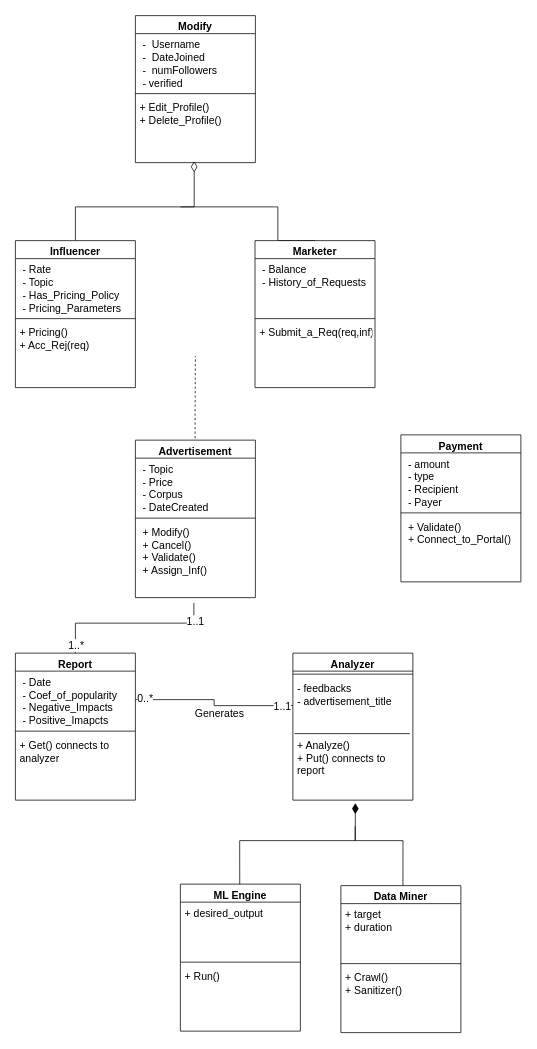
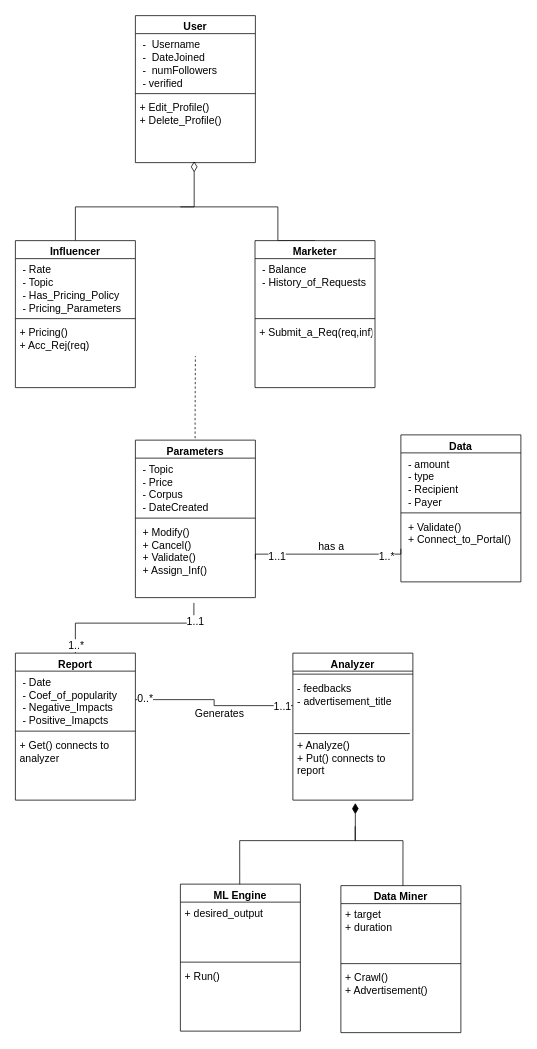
  <mxCell id="0" />
  <mxCell id="1" parent="0" />
- <mxCell id="2" value="Modify" style="swimlane;fontStyle=1;align=center;verticalAlign=top;childLayout=stackLayout;horizontal=1;startSize=24;horizontalStack=0;resizeParent=1;resizeParentMax=0;resizeLast=0;collapsible=1;marginBottom=0;fontSize=14;" parent="1" vertex="1"><mxGeometry x="180" y="20" width="160" height="196" as="geometry" /></mxCell>
+ <mxCell id="2" value="User" style="swimlane;fontStyle=1;align=center;verticalAlign=top;childLayout=stackLayout;horizontal=1;startSize=24;horizontalStack=0;resizeParent=1;resizeParentMax=0;resizeLast=0;collapsible=1;marginBottom=0;fontSize=14;" parent="1" vertex="1"><mxGeometry x="180" y="20" width="160" height="196" as="geometry" /></mxCell>
  <mxCell id="3" value=" -  Username&#10; -  DateJoined&#10; -  numFollowers&#10; - verified" style="text;strokeColor=none;fillColor=none;align=left;verticalAlign=top;spacingLeft=4;spacingRight=4;overflow=hidden;rotatable=0;points=[[0,0.5],[1,0.5]];portConstraint=eastwest;fontSize=14;" parent="2" vertex="1"><mxGeometry y="24" width="160" height="76" as="geometry" /></mxCell>
  <mxCell id="4" value="" style="line;strokeWidth=1;fillColor=none;align=left;verticalAlign=middle;spacingTop=-1;spacingLeft=3;spacingRight=3;rotatable=0;labelPosition=right;points=[];portConstraint=eastwest;fontSize=14;" parent="2" vertex="1"><mxGeometry y="100" width="160" height="8" as="geometry" /></mxCell>
  <mxCell id="5" value="+ Edit_Profile()&#10;+ Delete_Profile()&#10;" style="text;strokeColor=none;fillColor=none;align=left;verticalAlign=top;spacingLeft=4;spacingRight=4;overflow=hidden;rotatable=0;points=[[0,0.5],[1,0.5]];portConstraint=eastwest;fontSize=14;" parent="2" vertex="1"><mxGeometry y="108" width="160" height="88" as="geometry" /></mxCell>
  <mxCell id="6" style="edgeStyle=orthogonalEdgeStyle;rounded=0;orthogonalLoop=1;jettySize=auto;html=1;exitX=0.5;exitY=0;exitDx=0;exitDy=0;endArrow=diamondThin;endFill=0;entryX=0.49;entryY=0.979;entryDx=0;entryDy=0;entryPerimeter=0;targetPerimeterSpacing=7;endSize=12;sourcePerimeterSpacing=7;startSize=12;fontSize=14;" parent="1" source="7" target="5" edge="1"><mxGeometry relative="1" as="geometry"><mxPoint x="240" y="205" as="targetPoint" /><Array as="points"><mxPoint x="100" y="275" /><mxPoint x="258" y="275" /></Array></mxGeometry></mxCell>
  <mxCell id="7" value="Influencer" style="swimlane;fontStyle=1;align=center;verticalAlign=top;childLayout=stackLayout;horizontal=1;startSize=24;horizontalStack=0;resizeParent=1;resizeParentMax=0;resizeLast=0;collapsible=1;marginBottom=0;fontSize=14;" parent="1" vertex="1"><mxGeometry x="20" y="320" width="160" height="196" as="geometry" /></mxCell>
  <mxCell id="8" value=" - Rate&#10; - Topic&#10; - Has_Pricing_Policy&#10; - Pricing_Parameters" style="text;strokeColor=none;fillColor=none;align=left;verticalAlign=top;spacingLeft=4;spacingRight=4;overflow=hidden;rotatable=0;points=[[0,0.5],[1,0.5]];portConstraint=eastwest;fontSize=14;" parent="7" vertex="1"><mxGeometry y="24" width="160" height="76" as="geometry" /></mxCell>
  <mxCell id="9" value="" style="line;strokeWidth=1;fillColor=none;align=left;verticalAlign=middle;spacingTop=-1;spacingLeft=3;spacingRight=3;rotatable=0;labelPosition=right;points=[];portConstraint=eastwest;fontSize=14;" parent="7" vertex="1"><mxGeometry y="100" width="160" height="8" as="geometry" /></mxCell>
  <mxCell id="10" value="+ Pricing()&#10;+ Acc_Rej(req)" style="text;strokeColor=none;fillColor=none;align=left;verticalAlign=top;spacingLeft=4;spacingRight=4;overflow=hidden;rotatable=0;points=[[0,0.5],[1,0.5]];portConstraint=eastwest;fontSize=14;" parent="7" vertex="1"><mxGeometry y="108" width="160" height="88" as="geometry" /></mxCell>
  <mxCell id="11" style="edgeStyle=orthogonalEdgeStyle;rounded=0;orthogonalLoop=1;jettySize=auto;html=1;exitX=0.5;exitY=0;exitDx=0;exitDy=0;startSize=12;sourcePerimeterSpacing=7;endArrow=none;endFill=0;endSize=12;targetPerimeterSpacing=7;strokeWidth=1;fontSize=14;" parent="1" source="12" edge="1"><mxGeometry relative="1" as="geometry"><mxPoint x="240" y="275" as="targetPoint" /><Array as="points"><mxPoint x="370" y="275" /></Array></mxGeometry></mxCell>
  <mxCell id="12" value="Marketer" style="swimlane;fontStyle=1;align=center;verticalAlign=top;childLayout=stackLayout;horizontal=1;startSize=24;horizontalStack=0;resizeParent=1;resizeParentMax=0;resizeLast=0;collapsible=1;marginBottom=0;fontSize=14;" parent="1" vertex="1"><mxGeometry x="339.5" y="320" width="160" height="196" as="geometry" /></mxCell>
  <mxCell id="13" value=" - Balance&#10; - History_of_Requests" style="text;strokeColor=none;fillColor=none;align=left;verticalAlign=top;spacingLeft=4;spacingRight=4;overflow=hidden;rotatable=0;points=[[0,0.5],[1,0.5]];portConstraint=eastwest;fontSize=14;" parent="12" vertex="1"><mxGeometry y="24" width="160" height="76" as="geometry" /></mxCell>
  <mxCell id="14" value="" style="line;strokeWidth=1;fillColor=none;align=left;verticalAlign=middle;spacingTop=-1;spacingLeft=3;spacingRight=3;rotatable=0;labelPosition=right;points=[];portConstraint=eastwest;fontSize=14;" parent="12" vertex="1"><mxGeometry y="100" width="160" height="8" as="geometry" /></mxCell>
  <mxCell id="15" value="+ Submit_a_Req(req,inf)" style="text;strokeColor=none;fillColor=none;align=left;verticalAlign=top;spacingLeft=4;spacingRight=4;overflow=hidden;rotatable=0;points=[[0,0.5],[1,0.5]];portConstraint=eastwest;fontSize=14;" parent="12" vertex="1"><mxGeometry y="108" width="160" height="88" as="geometry" /></mxCell>
  <mxCell id="16" style="edgeStyle=orthogonalEdgeStyle;rounded=0;orthogonalLoop=1;jettySize=auto;html=1;exitX=0.5;exitY=0;exitDx=0;exitDy=0;dashed=1;startSize=12;sourcePerimeterSpacing=7;endArrow=none;endFill=0;endSize=12;targetPerimeterSpacing=7;strokeWidth=1;fontSize=14;" parent="1" edge="1"><mxGeometry relative="1" as="geometry"><mxPoint x="260" y="474" as="targetPoint" /><mxPoint x="259.647" y="583.471" as="sourcePoint" /><Array as="points"><mxPoint x="260" y="560" /><mxPoint x="260" y="560" /></Array></mxGeometry></mxCell>
- <mxCell id="17" value="Advertisement " style="swimlane;fontStyle=1;align=center;verticalAlign=top;childLayout=stackLayout;horizontal=1;startSize=24;horizontalStack=0;resizeParent=1;resizeParentMax=0;resizeLast=0;collapsible=1;marginBottom=0;fontSize=14;" parent="1" vertex="1"><mxGeometry x="180" y="586" width="160" height="210" as="geometry" /></mxCell>
+ <mxCell id="17" value="Parameters " style="swimlane;fontStyle=1;align=center;verticalAlign=top;childLayout=stackLayout;horizontal=1;startSize=24;horizontalStack=0;resizeParent=1;resizeParentMax=0;resizeLast=0;collapsible=1;marginBottom=0;fontSize=14;" parent="1" vertex="1"><mxGeometry x="180" y="586" width="160" height="210" as="geometry" /></mxCell>
  <mxCell id="18" value=" - Topic&#10; - Price&#10; - Corpus&#10; - DateCreated&#10;&#10;" style="text;strokeColor=none;fillColor=none;align=left;verticalAlign=top;spacingLeft=4;spacingRight=4;overflow=hidden;rotatable=0;points=[[0,0.5],[1,0.5]];portConstraint=eastwest;fontSize=14;" parent="17" vertex="1"><mxGeometry y="24" width="160" height="76" as="geometry" /></mxCell>
  <mxCell id="19" value="" style="line;strokeWidth=1;fillColor=none;align=left;verticalAlign=middle;spacingTop=-1;spacingLeft=3;spacingRight=3;rotatable=0;labelPosition=right;points=[];portConstraint=eastwest;fontSize=14;" parent="17" vertex="1"><mxGeometry y="100" width="160" height="8" as="geometry" /></mxCell>
  <mxCell id="20" value=" + Modify()&#10; + Cancel()&#10; + Validate()&#10; + Assign_Inf()" style="text;strokeColor=none;fillColor=none;align=left;verticalAlign=top;spacingLeft=4;spacingRight=4;overflow=hidden;rotatable=0;points=[[0,0.5],[1,0.5]];portConstraint=eastwest;fontSize=14;" parent="17" vertex="1"><mxGeometry y="108" width="160" height="102" as="geometry" /></mxCell>
- <mxCell id="21" value="Payment" style="swimlane;fontStyle=1;align=center;verticalAlign=top;childLayout=stackLayout;horizontal=1;startSize=24;horizontalStack=0;resizeParent=1;resizeParentMax=0;resizeLast=0;collapsible=1;marginBottom=0;fontSize=14;" parent="1" vertex="1"><mxGeometry x="534" y="579" width="160" height="196" as="geometry" /></mxCell>
+ <mxCell id="21" value="Data" style="swimlane;fontStyle=1;align=center;verticalAlign=top;childLayout=stackLayout;horizontal=1;startSize=24;horizontalStack=0;resizeParent=1;resizeParentMax=0;resizeLast=0;collapsible=1;marginBottom=0;fontSize=14;" parent="1" vertex="1"><mxGeometry x="534" y="579" width="160" height="196" as="geometry" /></mxCell>
  <mxCell id="22" value=" - amount&#10; - type&#10; - Recipient&#10; - Payer" style="text;strokeColor=none;fillColor=none;align=left;verticalAlign=top;spacingLeft=4;spacingRight=4;overflow=hidden;rotatable=0;points=[[0,0.5],[1,0.5]];portConstraint=eastwest;fontSize=14;" parent="21" vertex="1"><mxGeometry y="24" width="160" height="76" as="geometry" /></mxCell>
  <mxCell id="23" value="" style="line;strokeWidth=1;fillColor=none;align=left;verticalAlign=middle;spacingTop=-1;spacingLeft=3;spacingRight=3;rotatable=0;labelPosition=right;points=[];portConstraint=eastwest;fontSize=14;" parent="21" vertex="1"><mxGeometry y="100" width="160" height="8" as="geometry" /></mxCell>
  <mxCell id="24" value=" + Validate()&#10; + Connect_to_Portal()" style="text;strokeColor=none;fillColor=none;align=left;verticalAlign=top;spacingLeft=4;spacingRight=4;overflow=hidden;rotatable=0;points=[[0,0.5],[1,0.5]];portConstraint=eastwest;fontSize=14;" parent="21" vertex="1"><mxGeometry y="108" width="160" height="88" as="geometry" /></mxCell>
  <mxCell id="25" style="edgeStyle=orthogonalEdgeStyle;rounded=0;orthogonalLoop=1;jettySize=auto;html=1;exitX=0.5;exitY=0;exitDx=0;exitDy=0;sourcePerimeterSpacing=7;endArrow=none;endFill=0;targetPerimeterSpacing=7;strokeWidth=1;fontSize=14;" parent="1" source="28" target="20" edge="1"><mxGeometry relative="1" as="geometry"><mxPoint x="258" y="781" as="targetPoint" /><Array as="points"><mxPoint x="100" y="830" /><mxPoint x="258" y="830" /></Array></mxGeometry></mxCell>
  <mxCell id="26" value="1..1" style="text;html=1;align=center;verticalAlign=middle;resizable=0;points=[];;labelBackgroundColor=#ffffff;fontSize=14;" parent="25" vertex="1" connectable="0"><mxGeometry x="0.763" y="-6" relative="1" as="geometry"><mxPoint x="-5" y="-3" as="offset" /></mxGeometry></mxCell>
  <mxCell id="27" value="1..*" style="text;html=1;align=center;verticalAlign=middle;resizable=0;points=[];;labelBackgroundColor=#ffffff;fontSize=14;" parent="25" vertex="1" connectable="0"><mxGeometry x="-0.905" relative="1" as="geometry"><mxPoint as="offset" /></mxGeometry></mxCell>
  <mxCell id="28" value="Report" style="swimlane;fontStyle=1;align=center;verticalAlign=top;childLayout=stackLayout;horizontal=1;startSize=24;horizontalStack=0;resizeParent=1;resizeParentMax=0;resizeLast=0;collapsible=1;marginBottom=0;fontSize=14;" parent="1" vertex="1"><mxGeometry x="20" y="870" width="160" height="196" as="geometry" /></mxCell>
  <mxCell id="29" value=" - Date&#10; - Coef_of_popularity&#10; - Negative_Impacts&#10; - Positive_Imapcts" style="text;strokeColor=none;fillColor=none;align=left;verticalAlign=top;spacingLeft=4;spacingRight=4;overflow=hidden;rotatable=0;points=[[0,0.5],[1,0.5]];portConstraint=eastwest;fontSize=14;" parent="28" vertex="1"><mxGeometry y="24" width="160" height="76" as="geometry" /></mxCell>
  <mxCell id="30" value="" style="line;strokeWidth=1;fillColor=none;align=left;verticalAlign=middle;spacingTop=-1;spacingLeft=3;spacingRight=3;rotatable=0;labelPosition=right;points=[];portConstraint=eastwest;fontSize=14;" parent="28" vertex="1"><mxGeometry y="100" width="160" height="8" as="geometry" /></mxCell>
  <mxCell id="31" value="+ Get() connects to &#10;analyzer " style="text;strokeColor=none;fillColor=none;align=left;verticalAlign=top;spacingLeft=4;spacingRight=4;overflow=hidden;rotatable=0;points=[[0,0.5],[1,0.5]];portConstraint=eastwest;fontSize=14;" parent="28" vertex="1"><mxGeometry y="108" width="160" height="88" as="geometry" /></mxCell>
+ <mxCell id="32" style="edgeStyle=orthogonalEdgeStyle;rounded=0;orthogonalLoop=1;jettySize=auto;html=1;exitX=1;exitY=0.5;exitDx=0;exitDy=0;entryX=0;entryY=0.5;entryDx=0;entryDy=0;sourcePerimeterSpacing=7;endArrow=none;endFill=0;targetPerimeterSpacing=7;strokeWidth=1;fontSize=14;" parent="1" source="20" target="24" edge="1"><mxGeometry relative="1" as="geometry"><Array as="points"><mxPoint x="534" y="738" /></Array></mxGeometry></mxCell>
+ <mxCell id="33" value="1..1" style="text;html=1;align=center;verticalAlign=middle;resizable=0;points=[];;labelBackgroundColor=#ffffff;fontSize=14;" parent="32" vertex="1" connectable="0"><mxGeometry x="0.942" y="156" relative="1" as="geometry"><mxPoint x="-10" y="3" as="offset" /></mxGeometry></mxCell>
+ <mxCell id="34" value="1..*" style="text;html=1;align=center;verticalAlign=middle;resizable=0;points=[];;labelBackgroundColor=#ffffff;fontSize=14;" parent="32" vertex="1" connectable="0"><mxGeometry x="0.743" y="-2" relative="1" as="geometry"><mxPoint as="offset" /></mxGeometry></mxCell>
+ <mxCell id="35" value="has a" style="text;html=1;align=center;verticalAlign=middle;resizable=0;points=[];;labelBackgroundColor=#ffffff;fontSize=14;" parent="32" vertex="1" connectable="0"><mxGeometry x="0.076" y="-5" relative="1" as="geometry"><mxPoint x="-5" y="-16" as="offset" /></mxGeometry></mxCell>
  <mxCell id="36" value="Analyzer" style="swimlane;fontStyle=1;align=center;verticalAlign=top;childLayout=stackLayout;horizontal=1;startSize=24;horizontalStack=0;resizeParent=1;resizeParentMax=0;resizeLast=0;collapsible=1;marginBottom=0;fontSize=14;" parent="1" vertex="1"><mxGeometry x="390" y="870" width="160" height="196" as="geometry" /></mxCell>
  <mxCell id="37" value="" style="line;strokeWidth=1;fillColor=none;align=left;verticalAlign=middle;spacingTop=-1;spacingLeft=3;spacingRight=3;rotatable=0;labelPosition=right;points=[];portConstraint=eastwest;fontSize=14;" parent="36" vertex="1"><mxGeometry y="24" width="160" height="8" as="geometry" /></mxCell>
  <mxCell id="38" value="- feedbacks&#10;- advertisement_title" style="text;strokeColor=none;fillColor=none;align=left;verticalAlign=top;spacingLeft=4;spacingRight=4;overflow=hidden;rotatable=0;points=[[0,0.5],[1,0.5]];portConstraint=eastwest;fontSize=14;" parent="36" vertex="1"><mxGeometry y="32" width="160" height="76" as="geometry" /></mxCell>
  <mxCell id="39" value="" style="endArrow=none;html=1;exitX=0.013;exitY=-0.008;exitDx=0;exitDy=0;exitPerimeter=0;entryX=0.975;entryY=-0.008;entryDx=0;entryDy=0;entryPerimeter=0;" parent="36" source="40" target="40" edge="1"><mxGeometry width="50" height="50" relative="1" as="geometry"><mxPoint x="55" y="108" as="sourcePoint" /><mxPoint x="105" y="58" as="targetPoint" /></mxGeometry></mxCell>
  <mxCell id="40" value="+ Analyze()&#10;+ Put() connects to &#10;report" style="text;strokeColor=none;fillColor=none;align=left;verticalAlign=top;spacingLeft=4;spacingRight=4;overflow=hidden;rotatable=0;points=[[0,0.5],[1,0.5]];portConstraint=eastwest;fontSize=14;" parent="36" vertex="1"><mxGeometry y="108" width="160" height="88" as="geometry" /></mxCell>
  <mxCell id="41" style="edgeStyle=orthogonalEdgeStyle;rounded=0;orthogonalLoop=1;jettySize=auto;html=1;exitX=0;exitY=0.5;exitDx=0;exitDy=0;entryX=1;entryY=0.5;entryDx=0;entryDy=0;sourcePerimeterSpacing=7;endArrow=none;endFill=0;targetPerimeterSpacing=7;strokeWidth=1;fontSize=14;" parent="1" source="38" target="29" edge="1"><mxGeometry relative="1" as="geometry" /></mxCell>
  <mxCell id="42" value="Generates" style="text;html=1;align=center;verticalAlign=middle;resizable=0;points=[];;labelBackgroundColor=#ffffff;fontSize=14;" parent="41" vertex="1" connectable="0"><mxGeometry x="-0.207" y="4" relative="1" as="geometry"><mxPoint x="-13" y="6" as="offset" /></mxGeometry></mxCell>
  <mxCell id="43" value="1..1" style="text;html=1;align=center;verticalAlign=middle;resizable=0;points=[];;labelBackgroundColor=#ffffff;fontSize=14;" parent="41" vertex="1" connectable="0"><mxGeometry x="-0.866" relative="1" as="geometry"><mxPoint as="offset" /></mxGeometry></mxCell>
  <mxCell id="44" value="0..*" style="text;html=1;align=center;verticalAlign=middle;resizable=0;points=[];;labelBackgroundColor=#ffffff;fontSize=14;" parent="41" vertex="1" connectable="0"><mxGeometry x="0.888" y="-2" relative="1" as="geometry"><mxPoint as="offset" /></mxGeometry></mxCell>
  <mxCell id="45" style="edgeStyle=orthogonalEdgeStyle;rounded=0;orthogonalLoop=1;jettySize=auto;html=1;exitX=0.5;exitY=0;exitDx=0;exitDy=0;entryX=0.524;entryY=1.033;entryDx=0;entryDy=0;entryPerimeter=0;sourcePerimeterSpacing=7;endArrow=diamondThin;endFill=1;targetPerimeterSpacing=7;strokeWidth=1;fontSize=14;endSize=12;" parent="1" edge="1"><mxGeometry relative="1" as="geometry"><mxPoint x="319.147" y="1180.471" as="sourcePoint" /><mxPoint x="473.265" y="1069.882" as="targetPoint" /><Array as="points"><mxPoint x="319.5" y="1120" /><mxPoint x="473.5" y="1120" /></Array></mxGeometry></mxCell>
  <mxCell id="46" value="ML Engine" style="swimlane;fontStyle=1;align=center;verticalAlign=top;childLayout=stackLayout;horizontal=1;startSize=24;horizontalStack=0;resizeParent=1;resizeParentMax=0;resizeLast=0;collapsible=1;marginBottom=0;fontSize=14;" parent="1" vertex="1"><mxGeometry x="240" y="1178" width="160" height="196" as="geometry" /></mxCell>
  <mxCell id="47" value="+ desired_output" style="text;strokeColor=none;fillColor=none;align=left;verticalAlign=top;spacingLeft=4;spacingRight=4;overflow=hidden;rotatable=0;points=[[0,0.5],[1,0.5]];portConstraint=eastwest;fontSize=14;" parent="46" vertex="1"><mxGeometry y="24" width="160" height="76" as="geometry" /></mxCell>
  <mxCell id="48" value="" style="line;strokeWidth=1;fillColor=none;align=left;verticalAlign=middle;spacingTop=-1;spacingLeft=3;spacingRight=3;rotatable=0;labelPosition=right;points=[];portConstraint=eastwest;fontSize=14;" parent="46" vertex="1"><mxGeometry y="100" width="160" height="8" as="geometry" /></mxCell>
  <mxCell id="49" value="+ Run()" style="text;strokeColor=none;fillColor=none;align=left;verticalAlign=top;spacingLeft=4;spacingRight=4;overflow=hidden;rotatable=0;points=[[0,0.5],[1,0.5]];portConstraint=eastwest;fontSize=14;" parent="46" vertex="1"><mxGeometry y="108" width="160" height="88" as="geometry" /></mxCell>
  <mxCell id="50" style="edgeStyle=orthogonalEdgeStyle;rounded=0;orthogonalLoop=1;jettySize=auto;html=1;exitX=0.5;exitY=0;exitDx=0;exitDy=0;sourcePerimeterSpacing=7;endArrow=none;endFill=0;endSize=12;targetPerimeterSpacing=7;strokeWidth=1;fontSize=14;" parent="1" edge="1"><mxGeometry relative="1" as="geometry"><mxPoint x="473" y="1101" as="targetPoint" /><mxPoint x="536.765" y="1180.471" as="sourcePoint" /><Array as="points"><mxPoint x="536" y="1120" /><mxPoint x="473" y="1120" /></Array></mxGeometry></mxCell>
  <mxCell id="51" value="Data Miner" style="swimlane;fontStyle=1;align=center;verticalAlign=top;childLayout=stackLayout;horizontal=1;startSize=24;horizontalStack=0;resizeParent=1;resizeParentMax=0;resizeLast=0;collapsible=1;marginBottom=0;fontSize=14;" parent="1" vertex="1"><mxGeometry x="454" y="1180" width="160" height="196" as="geometry" /></mxCell>
  <mxCell id="52" value="+ target&#10;+ duration" style="text;strokeColor=none;fillColor=none;align=left;verticalAlign=top;spacingLeft=4;spacingRight=4;overflow=hidden;rotatable=0;points=[[0,0.5],[1,0.5]];portConstraint=eastwest;fontSize=14;" parent="51" vertex="1"><mxGeometry y="24" width="160" height="76" as="geometry" /></mxCell>
  <mxCell id="53" value="" style="line;strokeWidth=1;fillColor=none;align=left;verticalAlign=middle;spacingTop=-1;spacingLeft=3;spacingRight=3;rotatable=0;labelPosition=right;points=[];portConstraint=eastwest;fontSize=14;" parent="51" vertex="1"><mxGeometry y="100" width="160" height="8" as="geometry" /></mxCell>
- <mxCell id="54" value="+ Crawl()&#10;+ Sanitizer()&#10;" style="text;strokeColor=none;fillColor=none;align=left;verticalAlign=top;spacingLeft=4;spacingRight=4;overflow=hidden;rotatable=0;points=[[0,0.5],[1,0.5]];portConstraint=eastwest;fontSize=14;" parent="51" vertex="1"><mxGeometry y="108" width="160" height="88" as="geometry" /></mxCell>
+ <mxCell id="54" value="+ Crawl()&#10;+ Advertisement()&#10;" style="text;strokeColor=none;fillColor=none;align=left;verticalAlign=top;spacingLeft=4;spacingRight=4;overflow=hidden;rotatable=0;points=[[0,0.5],[1,0.5]];portConstraint=eastwest;fontSize=14;" parent="51" vertex="1"><mxGeometry y="108" width="160" height="88" as="geometry" /></mxCell>
